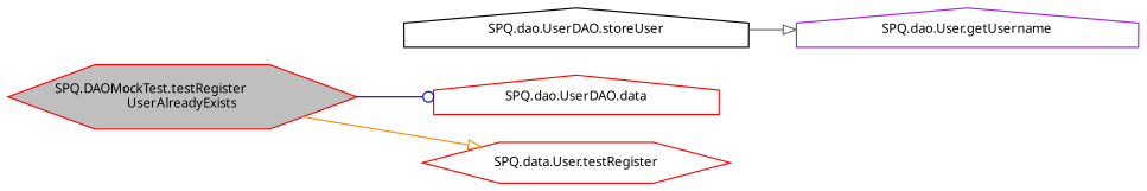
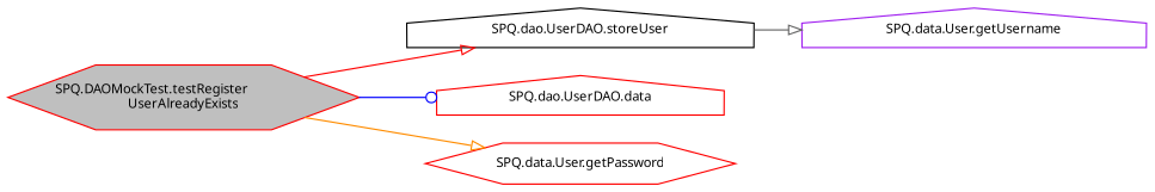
  digraph {
    fontname="Noto Sans"
    rankdir=LR
    node [color=red fillcolor=white fontname="Noto Sans" fontsize=10 shape=house style=filled]
    edge [arrowhead=onormal fontname="Noto Sans" fontsize=10 labelfontname=Helvetica labelfontsize=10 style=solid]
    n1 [fillcolor=grey75 fontcolor=black height=0.2 label="SPQ.DAOMockTest.testRegister\lUserAlreadyExists" shape=hexagon width=0.4]
    n2 [color=black height=0.2 label="SPQ.dao.UserDAO.storeUser" width=0.4]
    n3 [height=0.2 label="SPQ.dao.UserDAO.data" width=0.4]
-   n4 [height=0.2 label="SPQ.data.User.testRegister" shape=hexagon width=0.4]
-   n5 [color=purple height=0.2 label="SPQ.dao.User.getUsername" width=0.4]
+   n4 [height=0.2 label="SPQ.data.User.getPassword" shape=hexagon width=0.4]
+   n5 [color=purple height=0.2 label="SPQ.data.User.getUsername" width=0.4]
+   n1 -> n2 [color=red]
    n1 -> n3 [arrowhead=odot color=blue]
    n1 -> n4 [color=darkorange]
    n2 -> n5 [color=gray40]
  }
